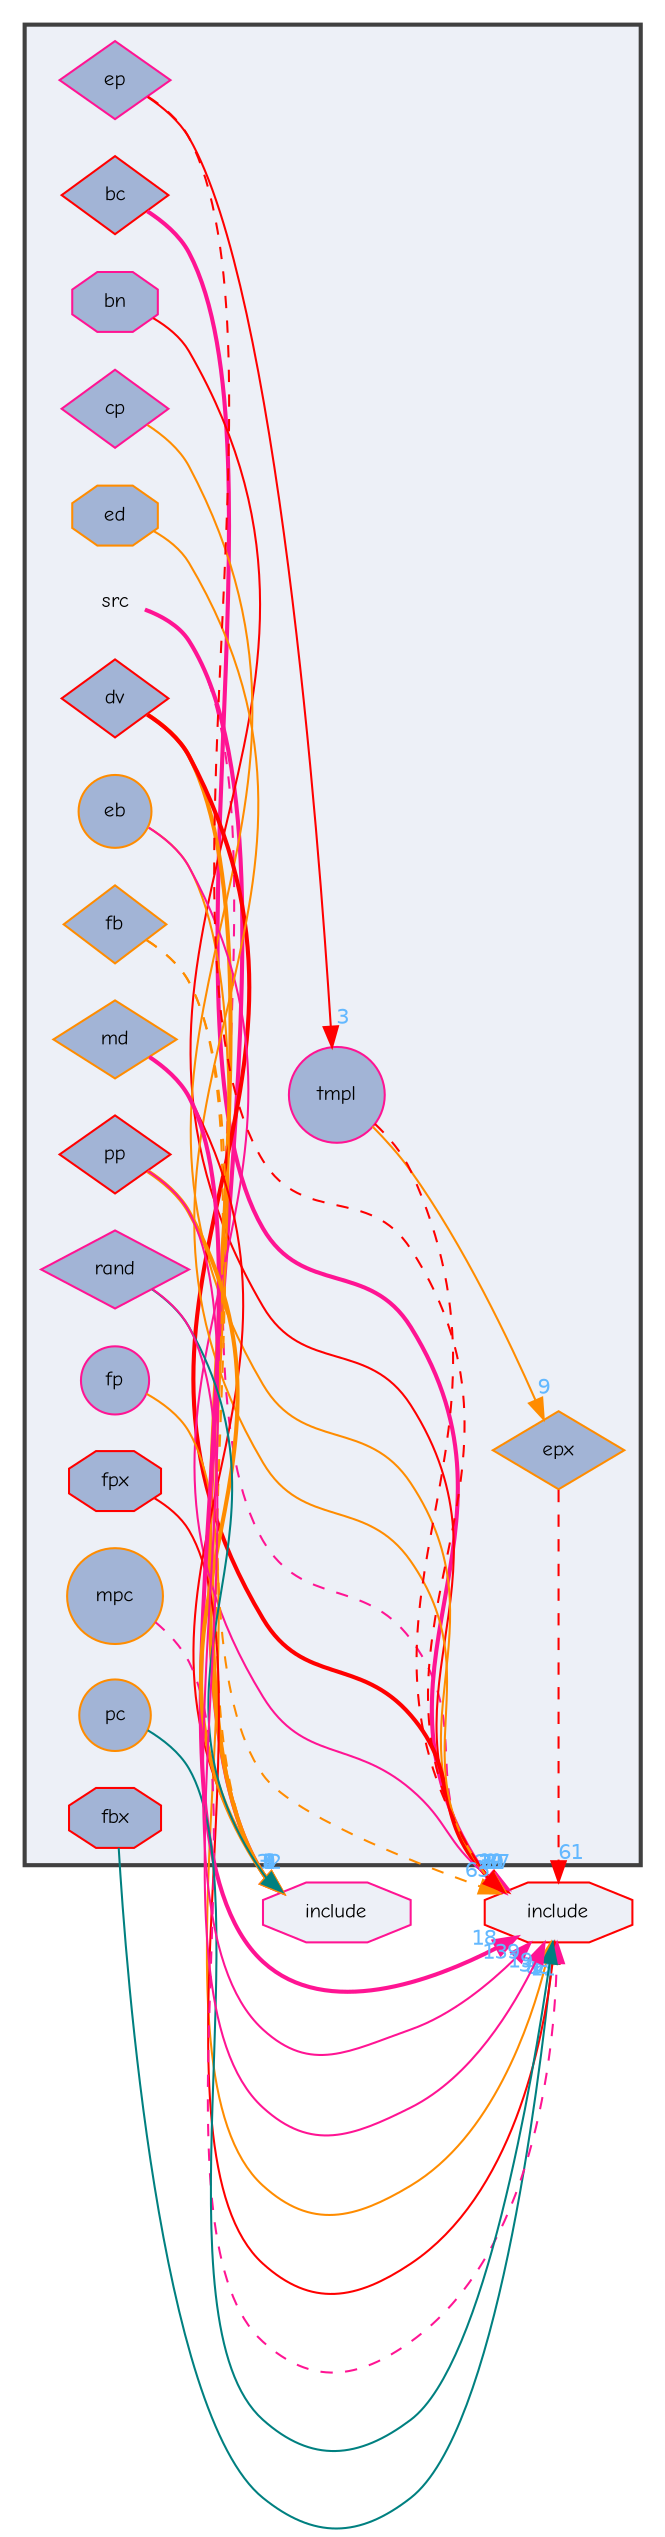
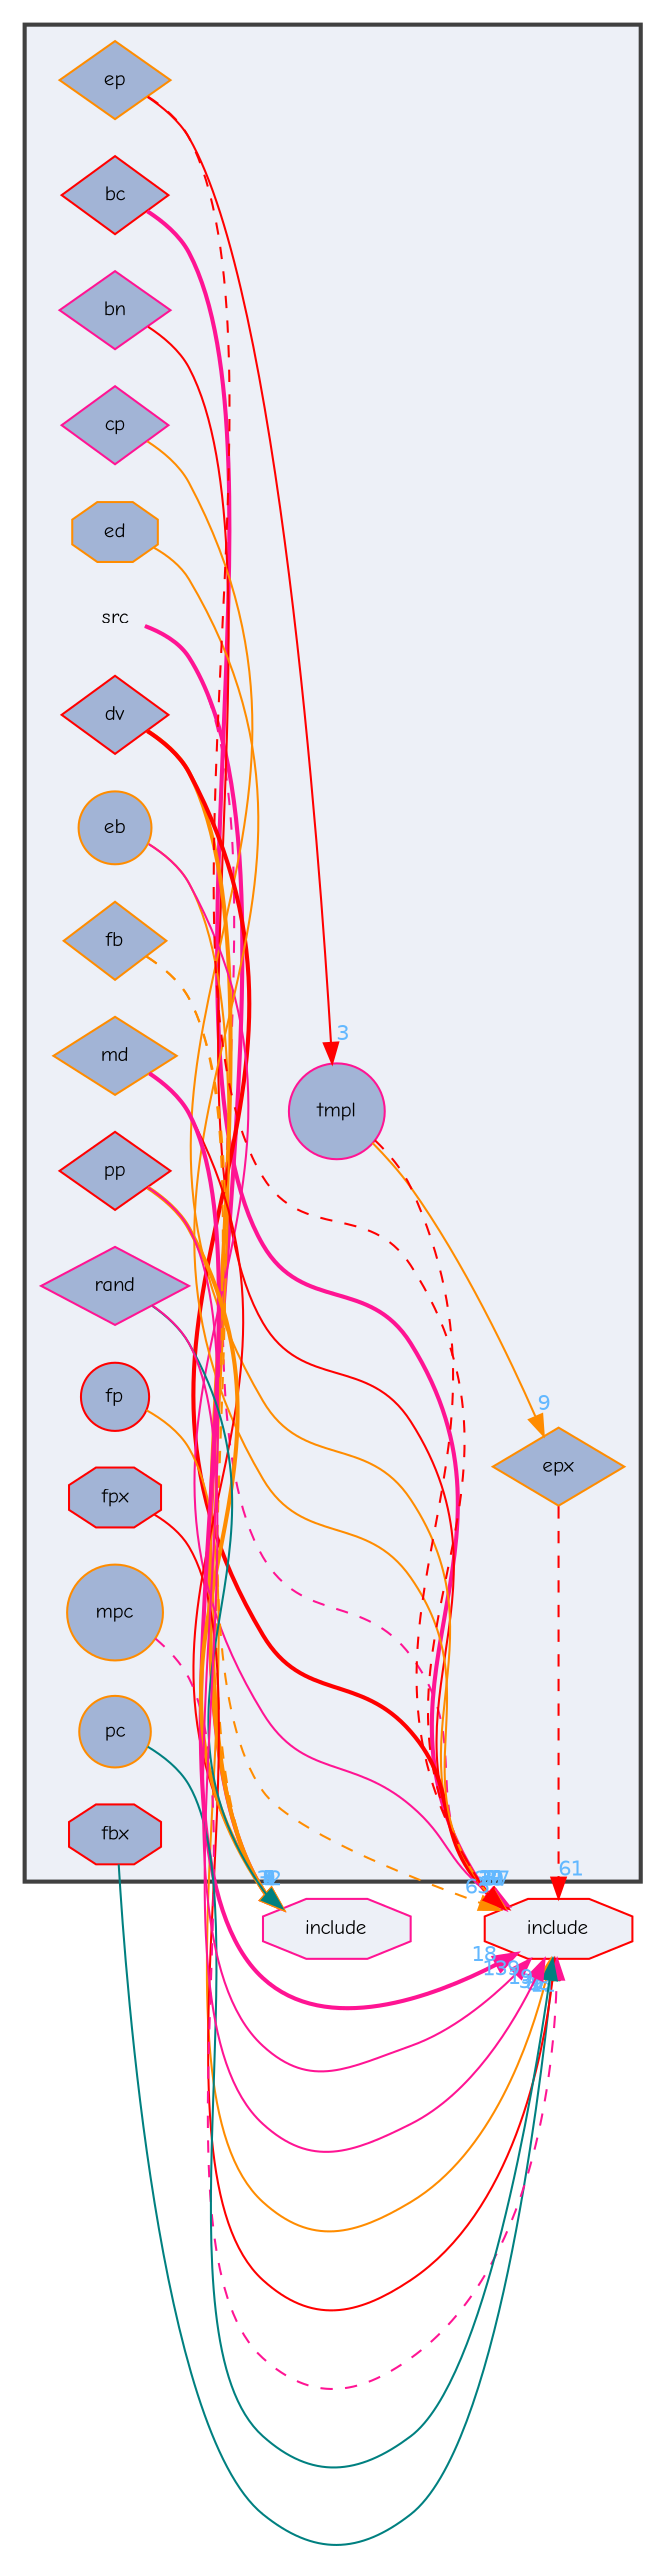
  digraph {
    compound=true
    fontname="Comic Neue"
    rankdir=LR
    node [color=darkorange fontname="Comic Neue" fontsize=10 shape=diamond fillcolor="#a2b4d6" style=filled]
    edge [color=darkorange fontcolor=steelblue1 fontname="Comic Neue" fontsize=10 headlabel=3 labeldistance=1.5 labelfontname=Helvetica labelfontsize=10 style=solid]
    n1 [height=0.2 label=src shape=plaintext width=0.4 fillcolor="" style=""]
    n2 [color=red height=0.2 label=bc width=0.4]
-   n3 [color=deeppink height=0.2 label=bn shape=octagon width=0.4]
+   n3 [color=deeppink height=0.2 label=bn width=0.4]
    n4 [color=deeppink height=0.2 label=cp width=0.4]
    n5 [color=red height=0.2 label=dv width=0.4]
    n6 [height=0.2 label=eb shape=circle width=0.4]
    n7 [height=0.2 label=ed shape=octagon width=0.4]
-   n8 [color=deeppink height=0.2 label=ep width=0.4]
+   n8 [height=0.2 label=ep width=0.4]
    n9 [height=0.2 label=epx width=0.4]
    n10 [height=0.2 label=fb width=0.4]
    n11 [color=red height=0.2 label=fbx shape=octagon width=0.4]
-   n12 [color=deeppink height=0.2 label=fp shape=circle width=0.4]
+   n12 [color=red height=0.2 label=fp shape=circle width=0.4]
    n13 [color=red height=0.2 label=fpx shape=octagon width=0.4]
    n14 [height=0.2 label=md width=0.4]
    n15 [height=0.2 label=mpc shape=circle width=0.4]
    n16 [height=0.2 label=pc shape=circle width=0.4]
    n17 [color=red height=0.2 label=pp width=0.4]
    n18 [color=deeppink height=0.2 label=rand width=0.4]
    n19 [color=deeppink height=0.2 label=tmpl shape=circle width=0.4]
    n20 [color=deeppink fillcolor="#edf0f7" height=0.2 label=include shape=octagon width=0.4]
    n21 [color=red fillcolor="#edf0f7" height=0.2 label=include shape=octagon width=0.4]
    subgraph cluster_1 {
      bgcolor="#edf0f7"
      fontsize=10
      pencolor=grey25
      style="filled,bold"
      n1
      n2
      n3
      n4
      n5
      n6
      n7
      n8
      n9
      n10
      n11
      n12
      n13
      n14
      n15
      n16
      n17
      n18
      n19
    }
    n1 -> n20 [color=deeppink headlabel=32 style=bold]
    n1 -> n21 [color=deeppink headlabel=637 style=dashed]
    n2 -> n21 [color=deeppink style=bold]
    n3 -> n21 [color=red headlabel=30]
    n4 -> n21 [headlabel=32]
    n5 -> n20 [headlabel=1 style=bold]
    n5 -> n21 [color=red style=bold]
    n6 -> n20 [headlabel=4]
    n6 -> n21 [color=deeppink headlabel=31]
    n7 -> n21 [headlabel=20]
    n8 -> n19 [color=red]
    n8 -> n21 [color=red headlabel=19 style=dashed]
    n9 -> n21 [color=red headlabel=61 style=dashed]
    n10 -> n20 [headlabel=9 style=dashed]
    n10 -> n21 [headlabel=65 style=dashed]
    n11 -> n21 [color=teal headlabel=9]
    n12 -> n21 [headlabel=36]
    n13 -> n21 [color=red headlabel=88]
    n14 -> n20 [color=red headlabel=8]
    n14 -> n21 [color=deeppink headlabel=18 style=bold]
    n15 -> n21 [color=deeppink headlabel=11 style=dashed]
    n16 -> n21 [color=teal headlabel=7]
    n17 -> n20 [headlabel=1 style=bold]
    n17 -> n21 [color=deeppink headlabel=139]
    n18 -> n20 [color=teal headlabel=5]
    n18 -> n21 [color=deeppink headlabel=19]
    n19 -> n9 [headlabel=9]
    n19 -> n21 [color=red headlabel=2 style=dashed]
  }
